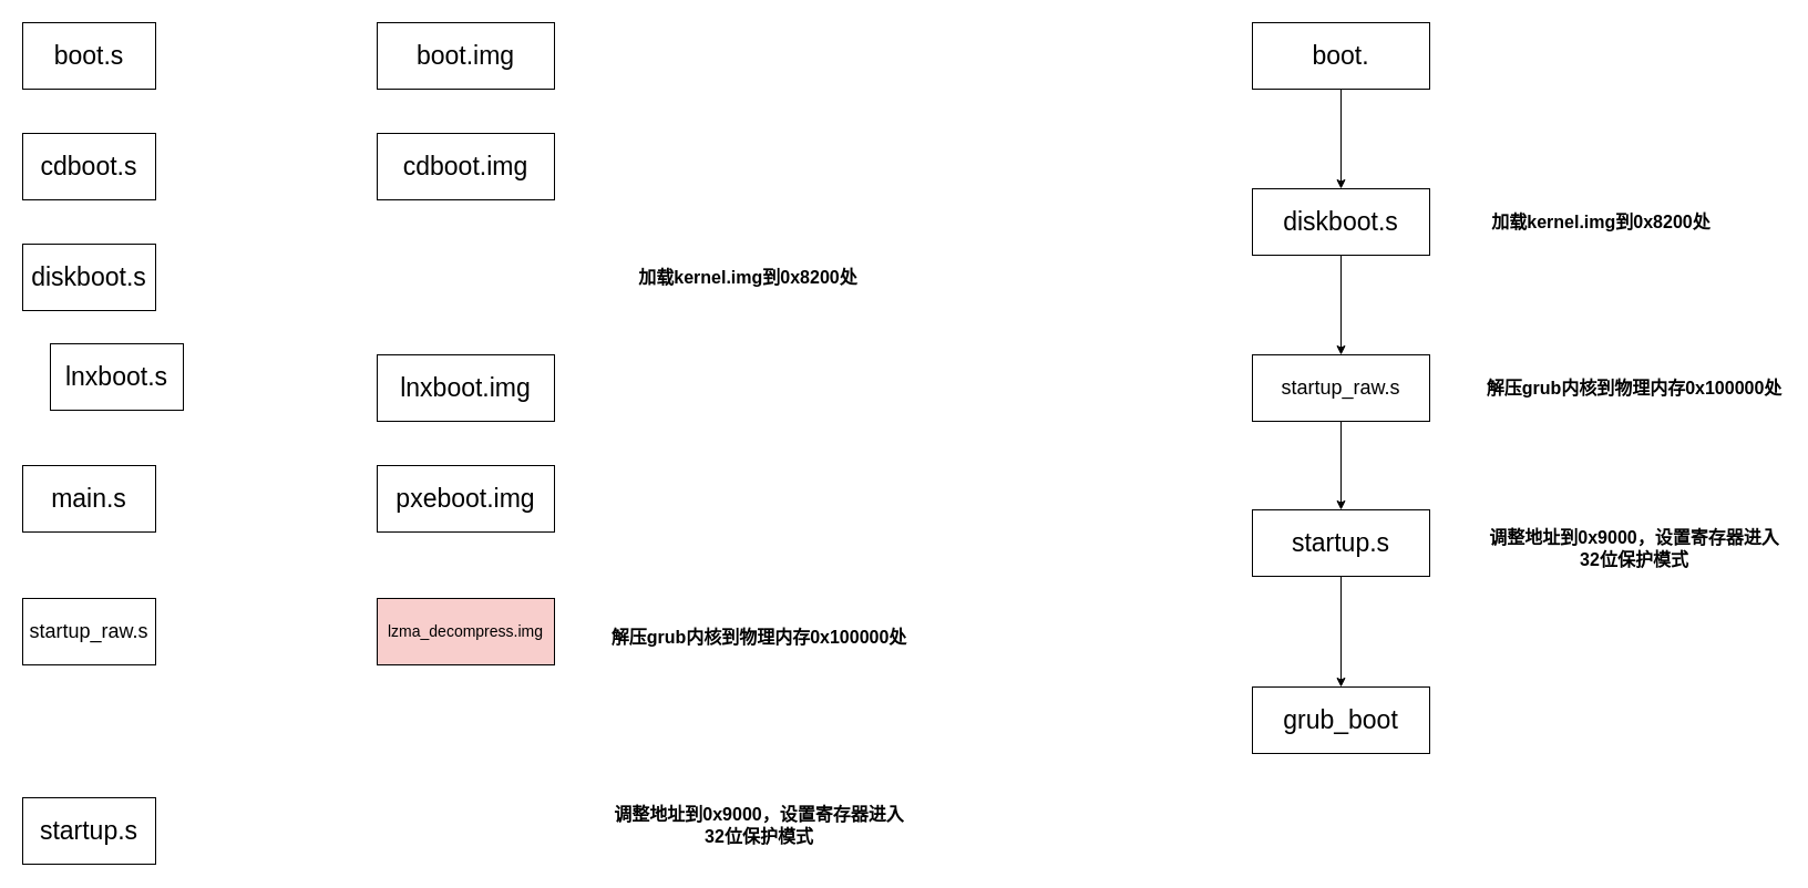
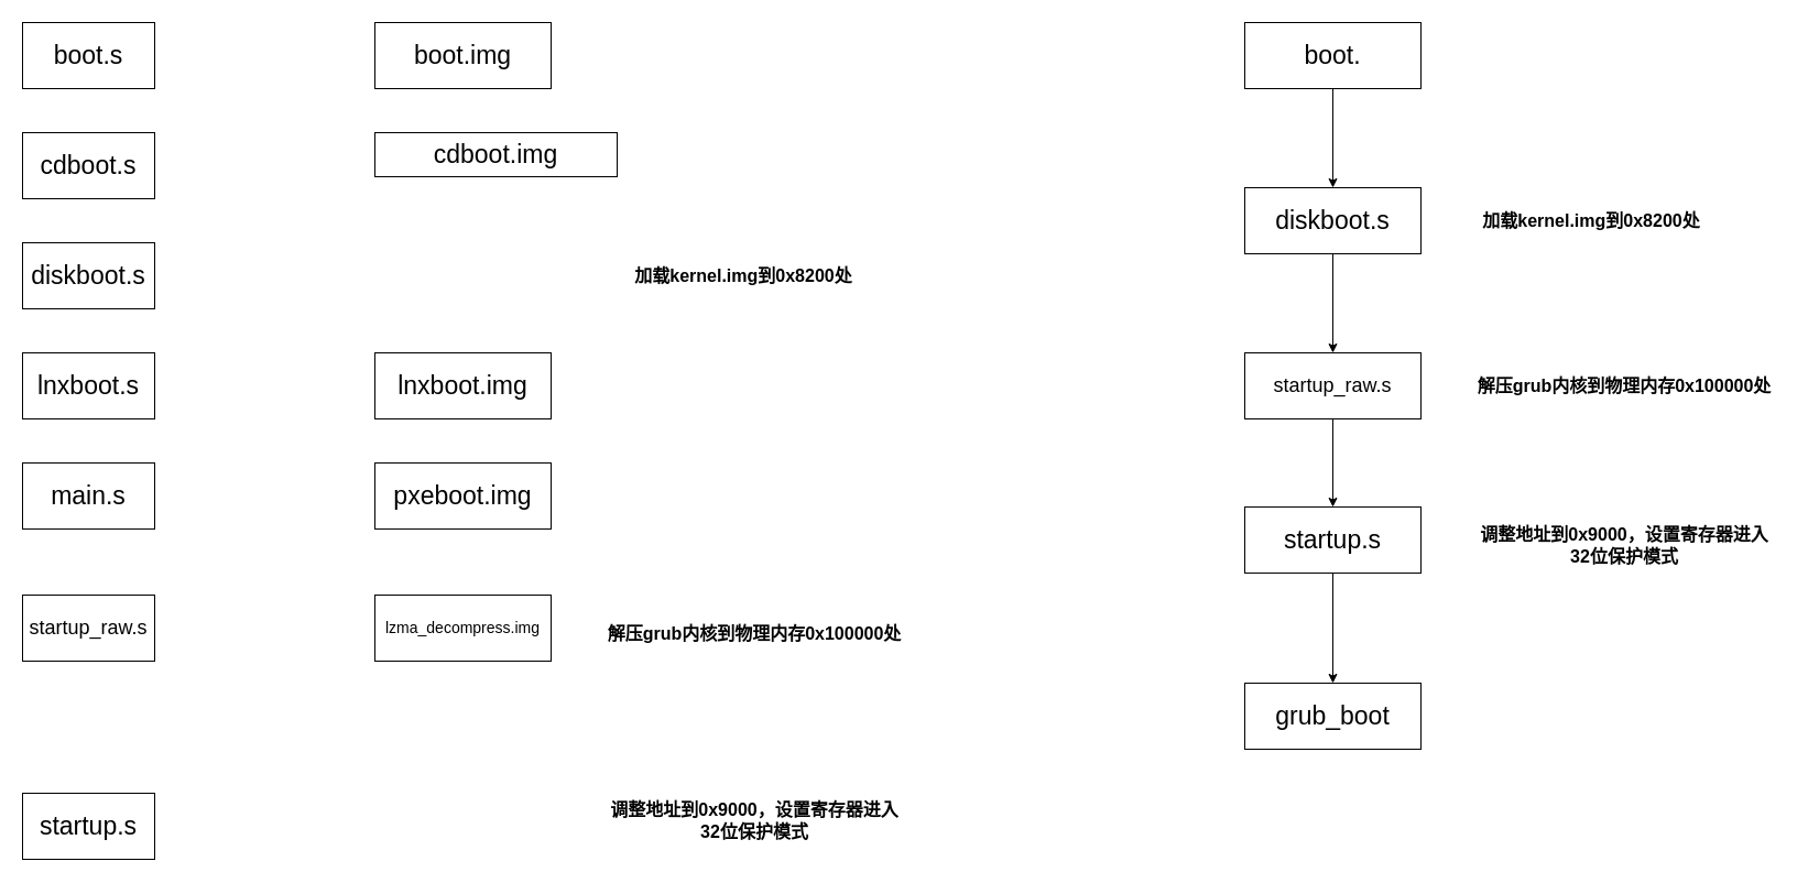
  <mxCell id="0" />
  <mxCell id="1" parent="0" />
  <mxCell id="2" value="&lt;font style=&quot;font-size: 23px;&quot;&gt;boot.s&lt;/font&gt;" style="rounded=0;whiteSpace=wrap;html=1;" parent="1" vertex="1"><mxGeometry x="20" y="20" width="120" height="60" as="geometry" /></mxCell>
  <mxCell id="3" value="&lt;font style=&quot;font-size: 23px;&quot;&gt;boot.img&lt;/font&gt;" style="rounded=0;whiteSpace=wrap;html=1;" parent="1" vertex="1"><mxGeometry x="340" y="20" width="160" height="60" as="geometry" /></mxCell>
  <mxCell id="4" value="&lt;font style=&quot;font-size: 23px;&quot;&gt;cdboot.s&lt;/font&gt;" style="rounded=0;whiteSpace=wrap;html=1;" parent="1" vertex="1"><mxGeometry x="20" y="120" width="120" height="60" as="geometry" /></mxCell>
  <mxCell id="5" value="&lt;font style=&quot;font-size: 23px;&quot;&gt;diskboot.s&lt;/font&gt;" style="rounded=0;whiteSpace=wrap;html=1;" parent="1" vertex="1"><mxGeometry x="20" y="220" width="120" height="60" as="geometry" /></mxCell>
- <mxCell id="6" value="&lt;font style=&quot;font-size: 23px;&quot;&gt;lnxboot.s&lt;/font&gt;" style="rounded=0;whiteSpace=wrap;html=1;" parent="1" vertex="1"><mxGeometry x="45" y="310" width="120" height="60" as="geometry" /></mxCell>
+ <mxCell id="6" value="&lt;font style=&quot;font-size: 23px;&quot;&gt;lnxboot.s&lt;/font&gt;" style="rounded=0;whiteSpace=wrap;html=1;" parent="1" vertex="1"><mxGeometry x="20" y="320" width="120" height="60" as="geometry" /></mxCell>
  <mxCell id="7" value="&lt;font style=&quot;font-size: 23px;&quot;&gt;main.s&lt;/font&gt;" style="rounded=0;whiteSpace=wrap;html=1;" parent="1" vertex="1"><mxGeometry x="20" y="420" width="120" height="60" as="geometry" /></mxCell>
- <mxCell id="8" value="&lt;font style=&quot;font-size: 23px;&quot;&gt;cdboot.img&lt;/font&gt;" style="rounded=0;whiteSpace=wrap;html=1;" parent="1" vertex="1"><mxGeometry x="340" y="120" width="160" height="60" as="geometry" /></mxCell>
+ <mxCell id="8" value="&lt;font style=&quot;font-size: 23px;&quot;&gt;cdboot.img&lt;/font&gt;" style="rounded=0;whiteSpace=wrap;html=1;" parent="1" vertex="1"><mxGeometry x="340" y="120" width="220" height="40" as="geometry" /></mxCell>
  <mxCell id="9" value="&lt;font style=&quot;font-size: 23px;&quot;&gt;lnxboot.img&lt;/font&gt;" style="rounded=0;whiteSpace=wrap;html=1;" parent="1" vertex="1"><mxGeometry x="340" y="320" width="160" height="60" as="geometry" /></mxCell>
  <mxCell id="10" value="&lt;font style=&quot;font-size: 23px;&quot;&gt;pxeboot.img&lt;/font&gt;" style="rounded=0;whiteSpace=wrap;html=1;" parent="1" vertex="1"><mxGeometry x="340" y="420" width="160" height="60" as="geometry" /></mxCell>
  <mxCell id="11" value="&lt;b&gt;&lt;font style=&quot;font-size: 16px;&quot;&gt;加载kernel.img到0x8200处&lt;/font&gt;&lt;/b&gt;" style="text;html=1;align=center;verticalAlign=middle;whiteSpace=wrap;rounded=0;" parent="1" vertex="1"><mxGeometry x="540" y="235" width="270" height="30" as="geometry" /></mxCell>
  <mxCell id="12" value="&lt;font style=&quot;font-size: 23px;&quot;&gt;startup.s&lt;/font&gt;" style="rounded=0;whiteSpace=wrap;html=1;" parent="1" vertex="1"><mxGeometry x="20" y="720" width="120" height="60" as="geometry" /></mxCell>
  <mxCell id="13" value="&lt;font style=&quot;font-size: 18px;&quot;&gt;startup_raw.s&lt;/font&gt;" style="rounded=0;whiteSpace=wrap;html=1;" parent="1" vertex="1"><mxGeometry x="20" y="540" width="120" height="60" as="geometry" /></mxCell>
  <mxCell id="14" value="&lt;span style=&quot;font-size: 16px;&quot;&gt;&lt;b&gt;解压grub内核到物理内存0x100000处&lt;/b&gt;&lt;/span&gt;" style="text;html=1;align=center;verticalAlign=middle;whiteSpace=wrap;rounded=0;" parent="1" vertex="1"><mxGeometry x="550" y="560" width="270" height="30" as="geometry" /></mxCell>
  <mxCell id="15" value="&lt;span style=&quot;font-size: 16px;&quot;&gt;&lt;b&gt;调整地址到0x9000，设置寄存器进入32位保护模式&lt;/b&gt;&lt;/span&gt;" style="text;html=1;align=center;verticalAlign=middle;whiteSpace=wrap;rounded=0;" parent="1" vertex="1"><mxGeometry x="550" y="730" width="270" height="30" as="geometry" /></mxCell>
  <mxCell id="16" style="edgeStyle=orthogonalEdgeStyle;rounded=0;orthogonalLoop=1;jettySize=auto;html=1;entryX=0.5;entryY=0;entryDx=0;entryDy=0;" edge="1" parent="1" source="17" target="19"><mxGeometry relative="1" as="geometry" /></mxCell>
  <mxCell id="17" value="&lt;font style=&quot;font-size: 23px;&quot;&gt;boot.&lt;/font&gt;" style="rounded=0;whiteSpace=wrap;html=1;" vertex="1" parent="1"><mxGeometry x="1130" y="20" width="160" height="60" as="geometry" /></mxCell>
  <mxCell id="18" style="edgeStyle=orthogonalEdgeStyle;rounded=0;orthogonalLoop=1;jettySize=auto;html=1;entryX=0.5;entryY=0;entryDx=0;entryDy=0;" edge="1" parent="1" source="19" target="22"><mxGeometry relative="1" as="geometry" /></mxCell>
  <mxCell id="19" value="&lt;font style=&quot;font-size: 23px;&quot;&gt;diskboot.s&lt;/font&gt;" style="rounded=0;whiteSpace=wrap;html=1;" vertex="1" parent="1"><mxGeometry x="1130" y="170" width="160" height="60" as="geometry" /></mxCell>
  <mxCell id="20" value="&lt;b&gt;&lt;font style=&quot;font-size: 16px;&quot;&gt;加载kernel.img到0x8200处&lt;/font&gt;&lt;/b&gt;" style="text;html=1;align=center;verticalAlign=middle;whiteSpace=wrap;rounded=0;" vertex="1" parent="1"><mxGeometry x="1310" y="185" width="270" height="30" as="geometry" /></mxCell>
  <mxCell id="21" style="edgeStyle=orthogonalEdgeStyle;rounded=0;orthogonalLoop=1;jettySize=auto;html=1;entryX=0.5;entryY=0;entryDx=0;entryDy=0;" edge="1" parent="1" source="22" target="24"><mxGeometry relative="1" as="geometry" /></mxCell>
  <mxCell id="22" value="&lt;font style=&quot;font-size: 18px;&quot;&gt;startup_raw.s&lt;/font&gt;" style="rounded=0;whiteSpace=wrap;html=1;" vertex="1" parent="1"><mxGeometry x="1130" y="320" width="160" height="60" as="geometry" /></mxCell>
  <mxCell id="23" style="edgeStyle=orthogonalEdgeStyle;rounded=0;orthogonalLoop=1;jettySize=auto;html=1;entryX=0.5;entryY=0;entryDx=0;entryDy=0;" edge="1" parent="1" source="24" target="27"><mxGeometry relative="1" as="geometry" /></mxCell>
  <mxCell id="24" value="&lt;font style=&quot;font-size: 23px;&quot;&gt;startup.s&lt;/font&gt;" style="rounded=0;whiteSpace=wrap;html=1;" vertex="1" parent="1"><mxGeometry x="1130" y="460" width="160" height="60" as="geometry" /></mxCell>
  <mxCell id="25" value="&lt;span style=&quot;font-size: 16px;&quot;&gt;&lt;b&gt;解压grub内核到物理内存0x100000处&lt;/b&gt;&lt;/span&gt;" style="text;html=1;align=center;verticalAlign=middle;whiteSpace=wrap;rounded=0;" vertex="1" parent="1"><mxGeometry x="1340" y="335" width="270" height="30" as="geometry" /></mxCell>
  <mxCell id="26" value="&lt;span style=&quot;font-size: 16px;&quot;&gt;&lt;b&gt;调整地址到0x9000，设置寄存器进入32位保护模式&lt;/b&gt;&lt;/span&gt;" style="text;html=1;align=center;verticalAlign=middle;whiteSpace=wrap;rounded=0;" vertex="1" parent="1"><mxGeometry x="1340" y="480" width="270" height="30" as="geometry" /></mxCell>
  <mxCell id="27" value="&lt;font style=&quot;font-size: 23px;&quot;&gt;grub_boot&lt;/font&gt;" style="rounded=0;whiteSpace=wrap;html=1;" vertex="1" parent="1"><mxGeometry x="1130" y="620" width="160" height="60" as="geometry" /></mxCell>
- <mxCell id="28" value="&lt;font style=&quot;font-size: 14px;&quot;&gt;lzma_decompress.img&lt;/font&gt;" style="rounded=0;whiteSpace=wrap;html=1;fillColor=#f8cecc;" vertex="1" parent="1"><mxGeometry x="340" y="540" width="160" height="60" as="geometry" /></mxCell>
+ <mxCell id="28" value="&lt;font style=&quot;font-size: 14px;&quot;&gt;lzma_decompress.img&lt;/font&gt;" style="rounded=0;whiteSpace=wrap;html=1;" vertex="1" parent="1"><mxGeometry x="340" y="540" width="160" height="60" as="geometry" /></mxCell>
